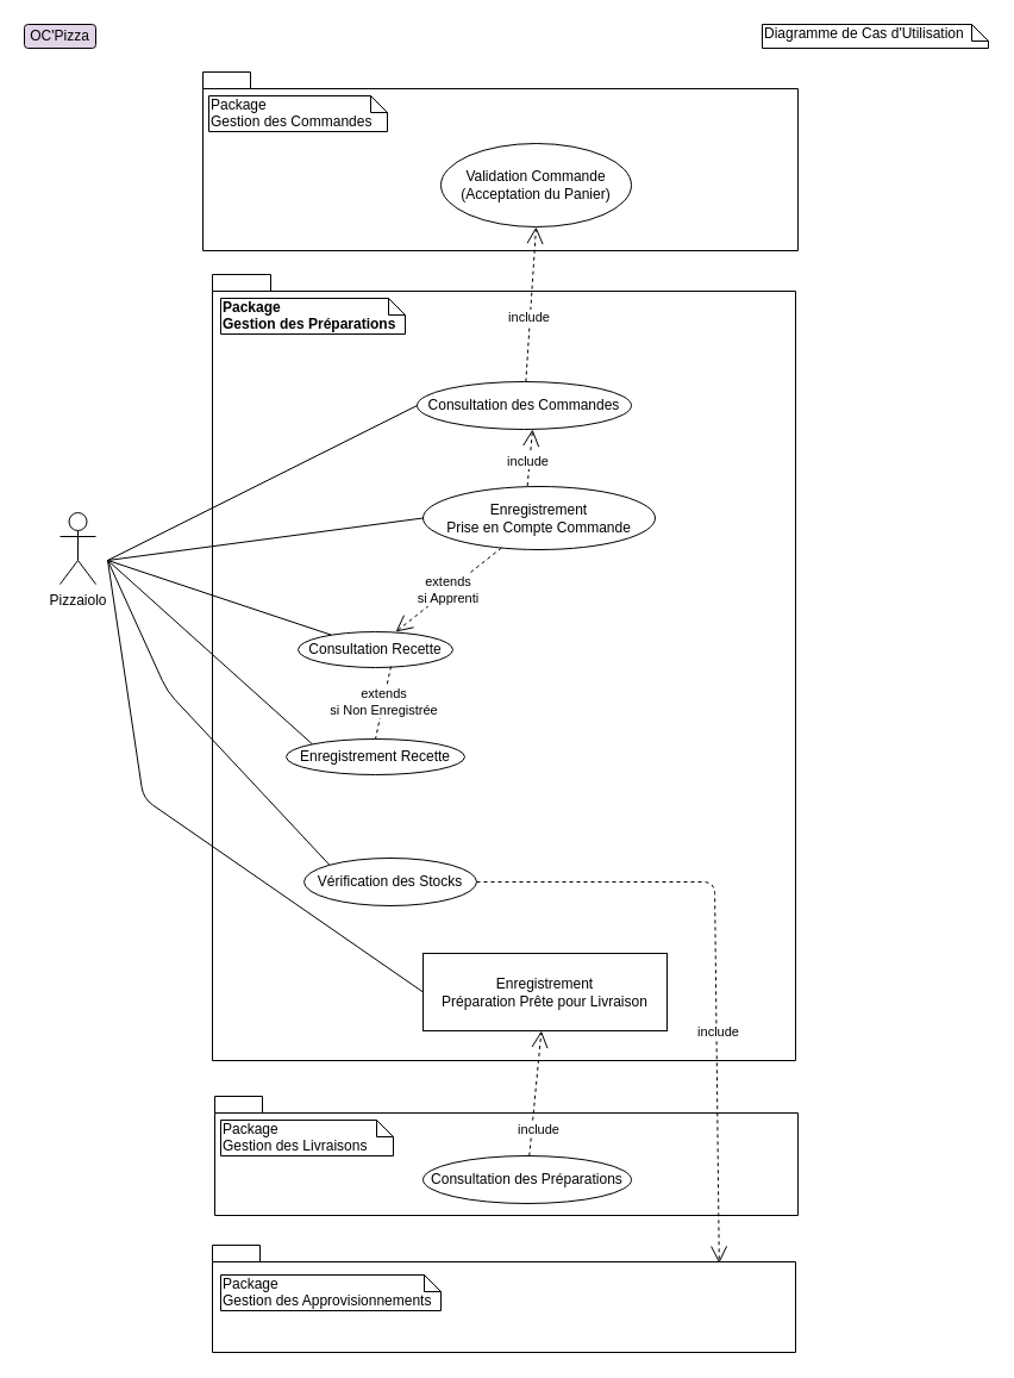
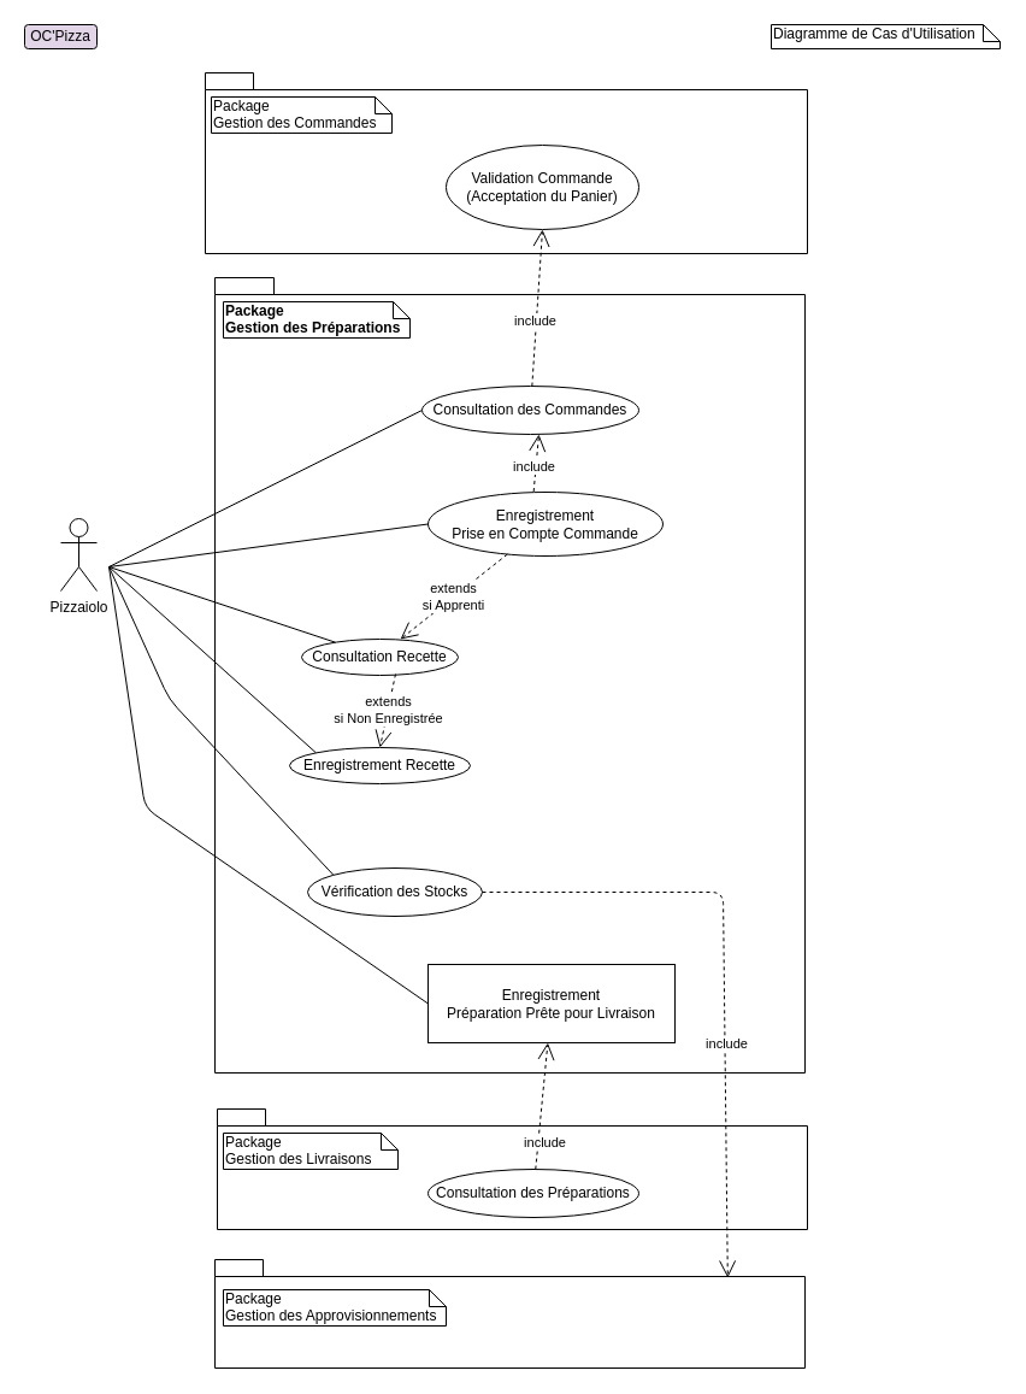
  <mxCell id="0" />
  <mxCell id="1" parent="0" />
  <mxCell id="2" value="" style="shape=folder;fontStyle=1;spacingTop=10;tabWidth=40;tabHeight=14;tabPosition=left;html=1;" parent="1" vertex="1"><mxGeometry x="180" y="920" width="490" height="100" as="geometry" /></mxCell>
  <mxCell id="3" value="" style="shape=folder;fontStyle=1;spacingTop=10;tabWidth=40;tabHeight=14;tabPosition=left;html=1;" parent="1" vertex="1"><mxGeometry x="178" y="230" width="490" height="660" as="geometry" /></mxCell>
  <mxCell id="4" value="" style="shape=folder;fontStyle=1;spacingTop=10;tabWidth=40;tabHeight=14;tabPosition=left;html=1;" parent="1" vertex="1"><mxGeometry x="170" y="60" width="500" height="150" as="geometry" /></mxCell>
  <mxCell id="5" value="OC'Pizza" style="rounded=1;whiteSpace=wrap;html=1;fillColor=#e1d5e7;" parent="1" vertex="1"><mxGeometry x="20" y="20" width="60" height="20" as="geometry" /></mxCell>
  <mxCell id="6" value="Diagramme de Cas d'Utilisation" style="shape=note;whiteSpace=wrap;html=1;size=14;verticalAlign=top;align=left;spacingTop=-6;" parent="1" vertex="1"><mxGeometry x="640" y="20" width="190" height="20" as="geometry" /></mxCell>
  <mxCell id="7" value="Pizzaiolo" style="shape=umlActor;verticalLabelPosition=bottom;labelBackgroundColor=#ffffff;verticalAlign=top;html=1;" parent="1" vertex="1"><mxGeometry x="50" y="430" width="30" height="60" as="geometry" /></mxCell>
  <mxCell id="8" value="Validation Commande&lt;br&gt;(Acceptation du Panier)" style="ellipse;whiteSpace=wrap;html=1;" parent="1" vertex="1"><mxGeometry x="370" y="120" width="160" height="70" as="geometry" /></mxCell>
  <mxCell id="9" value="Package&lt;br&gt;Gestion des Commandes" style="shape=note;whiteSpace=wrap;html=1;size=14;verticalAlign=top;align=left;spacingTop=-6;" parent="1" vertex="1"><mxGeometry x="175" y="80" width="150" height="30" as="geometry" /></mxCell>
  <mxCell id="10" value="" style="endArrow=none;html=1;entryX=0;entryY=0.5;entryDx=0;entryDy=0;" parent="1" target="13" edge="1"><mxGeometry width="50" height="50" relative="1" as="geometry"><mxPoint x="90" y="470" as="sourcePoint" /><mxPoint x="390" y="165" as="targetPoint" /></mxGeometry></mxCell>
  <mxCell id="11" value="&lt;b&gt;Package&lt;br&gt;Gestion des Préparations&lt;/b&gt;" style="shape=note;whiteSpace=wrap;html=1;size=14;verticalAlign=top;align=left;spacingTop=-6;" parent="1" vertex="1"><mxGeometry x="185" y="250" width="155" height="30" as="geometry" /></mxCell>
  <mxCell id="12" value="include" style="endArrow=open;endSize=12;dashed=1;html=1;entryX=0.5;entryY=1;entryDx=0;entryDy=0;" parent="1" source="13" target="8" edge="1"><mxGeometry x="-0.169" y="1" width="160" relative="1" as="geometry"><mxPoint x="440" y="310" as="sourcePoint" /><mxPoint x="590" y="750" as="targetPoint" /><mxPoint as="offset" /></mxGeometry></mxCell>
  <mxCell id="13" value="Consultation des Commandes" style="ellipse;whiteSpace=wrap;html=1;" parent="1" vertex="1"><mxGeometry x="350" y="320" width="180" height="40" as="geometry" /></mxCell>
  <mxCell id="14" value="Enregistrement&lt;br&gt;Prise en Compte Commande" style="ellipse;whiteSpace=wrap;html=1;" parent="1" vertex="1"><mxGeometry x="355" y="408" width="195" height="53" as="geometry" /></mxCell>
  <mxCell id="15" value="Vérification des Stocks" style="ellipse;whiteSpace=wrap;html=1;" parent="1" vertex="1"><mxGeometry x="255" y="720" width="145" height="40" as="geometry" /></mxCell>
  <mxCell id="16" value="Consultation Recette" style="ellipse;whiteSpace=wrap;html=1;" parent="1" vertex="1"><mxGeometry x="250" y="530" width="130" height="30" as="geometry" /></mxCell>
  <mxCell id="17" value="Enregistrement Recette" style="ellipse;whiteSpace=wrap;html=1;" parent="1" vertex="1"><mxGeometry x="240" y="620" width="150" height="30" as="geometry" /></mxCell>
  <mxCell id="18" value="" style="endArrow=none;html=1;entryX=0;entryY=0.5;entryDx=0;entryDy=0;" parent="1" target="14" edge="1"><mxGeometry width="50" height="50" relative="1" as="geometry"><mxPoint x="90" y="470" as="sourcePoint" /><mxPoint x="370" y="350" as="targetPoint" /></mxGeometry></mxCell>
  <mxCell id="19" value="" style="endArrow=none;html=1;" parent="1" target="16" edge="1"><mxGeometry width="50" height="50" relative="1" as="geometry"><mxPoint x="90" y="470" as="sourcePoint" /><mxPoint x="365" y="440" as="targetPoint" /></mxGeometry></mxCell>
  <mxCell id="20" value="" style="endArrow=none;html=1;entryX=0;entryY=0;entryDx=0;entryDy=0;" parent="1" target="17" edge="1"><mxGeometry width="50" height="50" relative="1" as="geometry"><mxPoint x="90" y="470" as="sourcePoint" /><mxPoint x="257.904" y="514.662" as="targetPoint" /></mxGeometry></mxCell>
  <mxCell id="21" value="" style="endArrow=none;html=1;entryX=0;entryY=0;entryDx=0;entryDy=0;" parent="1" target="15" edge="1"><mxGeometry width="50" height="50" relative="1" as="geometry"><mxPoint x="90" y="470" as="sourcePoint" /><mxPoint x="130" y="640" as="targetPoint" /><Array as="points"><mxPoint x="140" y="580" /></Array></mxGeometry></mxCell>
  <mxCell id="22" value="Enregistrement&lt;br&gt;Préparation Prête pour Livraison" style="whiteSpace=wrap;html=1;rounded=0;" parent="1" vertex="1"><mxGeometry x="355" y="800" width="205" height="65" as="geometry" /></mxCell>
  <mxCell id="23" value="" style="endArrow=none;html=1;entryX=0;entryY=0.5;entryDx=0;entryDy=0;" parent="1" target="22" edge="1"><mxGeometry width="50" height="50" relative="1" as="geometry"><mxPoint x="90" y="470" as="sourcePoint" /><mxPoint x="284.038" y="735.858" as="targetPoint" /><Array as="points"><mxPoint x="120" y="670" /></Array></mxGeometry></mxCell>
  <mxCell id="24" value="include" style="endArrow=open;endSize=12;dashed=1;html=1;" parent="1" edge="1"><mxGeometry x="-0.169" y="1" width="160" relative="1" as="geometry"><mxPoint x="442.667" y="407.501" as="sourcePoint" /><mxPoint x="447" y="360" as="targetPoint" /><mxPoint as="offset" /></mxGeometry></mxCell>
  <mxCell id="25" value="extends&lt;br&gt;si Apprenti" style="endArrow=open;endSize=12;dashed=1;html=1;entryX=0.631;entryY=0;entryDx=0;entryDy=0;entryPerimeter=0;" parent="1" source="14" target="16" edge="1"><mxGeometry width="160" relative="1" as="geometry"><mxPoint x="535" y="500" as="sourcePoint" /><mxPoint x="375" y="500" as="targetPoint" /></mxGeometry></mxCell>
- <mxCell id="26" value="extends&lt;br&gt;si Non Enregistrée" style="endArrow=none;endSize=12;dashed=1;html=1;entryX=0.5;entryY=0;entryDx=0;entryDy=0;exitX=0.6;exitY=0.967;exitDx=0;exitDy=0;exitPerimeter=0;" parent="1" source="16" target="17" edge="1"><mxGeometry width="160" relative="1" as="geometry"><mxPoint x="560" y="580" as="sourcePoint" /><mxPoint x="400" y="580" as="targetPoint" /></mxGeometry></mxCell>
+ <mxCell id="26" value="extends&lt;br&gt;si Non Enregistrée" style="endArrow=open;endSize=12;dashed=1;html=1;entryX=0.5;entryY=0;entryDx=0;entryDy=0;exitX=0.6;exitY=0.967;exitDx=0;exitDy=0;exitPerimeter=0;" parent="1" source="16" target="17" edge="1"><mxGeometry width="160" relative="1" as="geometry"><mxPoint x="560" y="580" as="sourcePoint" /><mxPoint x="400" y="580" as="targetPoint" /></mxGeometry></mxCell>
  <mxCell id="27" value="Consultation des Préparations" style="ellipse;whiteSpace=wrap;html=1;" parent="1" vertex="1"><mxGeometry x="355" y="970" width="175" height="40" as="geometry" /></mxCell>
  <mxCell id="28" value="Package&lt;br&gt;Gestion des Livraisons" style="shape=note;whiteSpace=wrap;html=1;size=14;verticalAlign=top;align=left;spacingTop=-6;" parent="1" vertex="1"><mxGeometry x="185" y="940" width="145" height="30" as="geometry" /></mxCell>
  <mxCell id="29" value="" style="shape=folder;fontStyle=1;spacingTop=10;tabWidth=40;tabHeight=14;tabPosition=left;html=1;" parent="1" vertex="1"><mxGeometry x="178" y="1045" width="490" height="90" as="geometry" /></mxCell>
  <mxCell id="30" value="Package&lt;br&gt;Gestion des Approvisionnements" style="shape=note;whiteSpace=wrap;html=1;size=14;verticalAlign=top;align=left;spacingTop=-6;" parent="1" vertex="1"><mxGeometry x="185" y="1070" width="185" height="30" as="geometry" /></mxCell>
  <mxCell id="31" value="include" style="endArrow=open;endSize=12;dashed=1;html=1;exitX=1;exitY=0.5;exitDx=0;exitDy=0;entryX=0.869;entryY=0.167;entryDx=0;entryDy=0;entryPerimeter=0;" parent="1" source="15" target="29" edge="1"><mxGeometry x="0.252" y="2" width="160" relative="1" as="geometry"><mxPoint x="435" y="739.5" as="sourcePoint" /><mxPoint x="608" y="1080" as="targetPoint" /><Array as="points"><mxPoint x="600" y="740" /></Array><mxPoint as="offset" /></mxGeometry></mxCell>
  <mxCell id="32" value="include" style="endArrow=open;endSize=12;dashed=1;html=1;" parent="1" source="27" target="22" edge="1"><mxGeometry x="-0.571" y="-5" width="160" relative="1" as="geometry"><mxPoint x="375" y="964.5" as="sourcePoint" /><mxPoint x="535" y="964.5" as="targetPoint" /><mxPoint x="1" as="offset" /></mxGeometry></mxCell>
